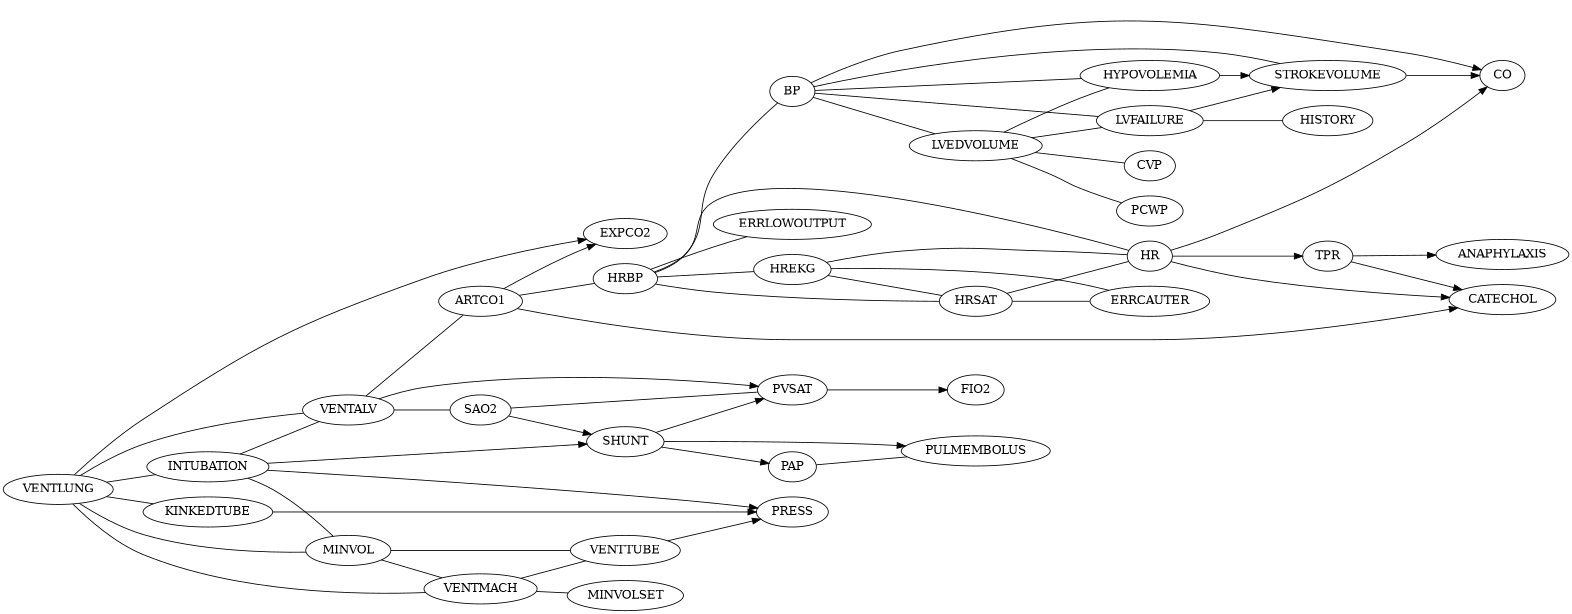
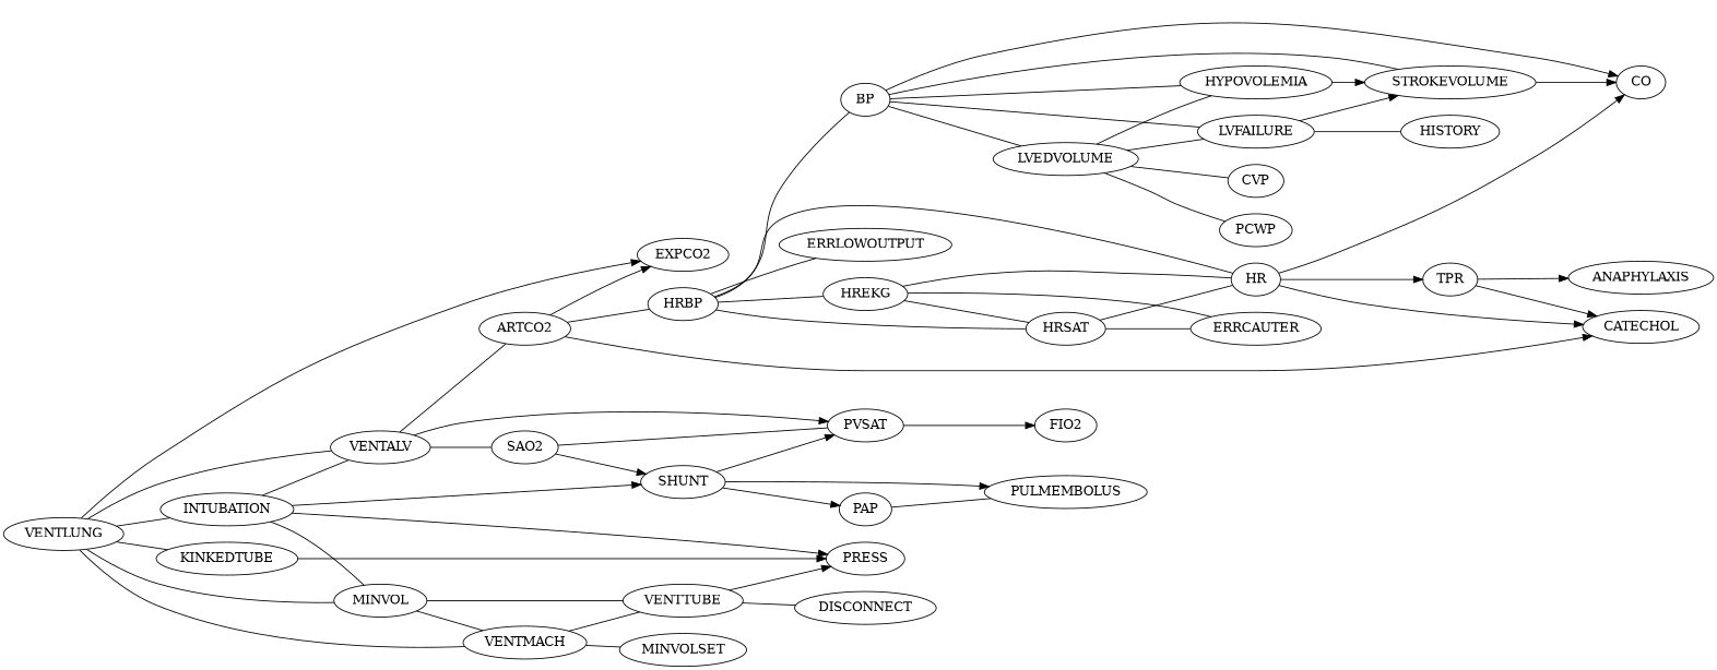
  digraph {
    rankdir=LR
    edge [dir=none]
    HR
    TPR
    CO
    CATECHOL
    ANAPHYLAXIS
    SHUNT
    PULMEMBOLUS
    PVSAT
    PAP
    FIO2
    HYPOVOLEMIA
    STROKEVOLUME
    LVFAILURE
    HISTORY
-   ARTCO2 [label=ARTCO1]
+   ARTCO2
    EXPCO2
    HRBP
    BP
    HREKG
    HRSAT
    ERRLOWOUTPUT
    VENTALV
    SAO2
    LVEDVOLUME
    PCWP
    CVP
    VENTLUNG
    INTUBATION
    KINKEDTUBE
    VENTMACH
    MINVOL
    PRESS
    VENTTUBE
    MINVOLSET
+   DISCONNECT
    ERRCAUTER
    HR -> TPR [dir=""]
    HR -> CO [dir=""]
    HR -> CATECHOL [dir=""]
    TPR -> CATECHOL [dir=""]
    TPR -> ANAPHYLAXIS [dir=""]
    SHUNT -> PULMEMBOLUS [dir=""]
    SHUNT -> PVSAT [dir=""]
    SHUNT -> PAP [dir=""]
    PVSAT -> FIO2 [dir=""]
    PAP -> PULMEMBOLUS
    HYPOVOLEMIA -> STROKEVOLUME [dir=""]
    STROKEVOLUME -> CO [dir=""]
    LVFAILURE -> STROKEVOLUME [dir=""]
    LVFAILURE -> HISTORY
    ARTCO2 -> CATECHOL [dir=""]
    ARTCO2 -> EXPCO2 [dir=""]
    ARTCO2 -> HRBP
    HRBP -> HR
    HRBP -> BP
    HRBP -> HREKG
    HRBP -> HRSAT
    HRBP -> ERRLOWOUTPUT
    BP -> CO [dir=""]
    BP -> HYPOVOLEMIA
    BP -> STROKEVOLUME
    BP -> LVFAILURE
    BP -> LVEDVOLUME
    HREKG -> HR
    HREKG -> HRSAT
    HREKG -> ERRCAUTER
    HRSAT -> HR
    HRSAT -> ERRCAUTER
    VENTALV -> PVSAT [dir=""]
    VENTALV -> ARTCO2
    VENTALV -> SAO2
    SAO2 -> SHUNT [dir=""]
    SAO2 -> PVSAT
    LVEDVOLUME -> HYPOVOLEMIA
    LVEDVOLUME -> LVFAILURE
    LVEDVOLUME -> PCWP
    LVEDVOLUME -> CVP
    VENTLUNG -> EXPCO2 [dir=""]
    VENTLUNG -> VENTALV
    VENTLUNG -> INTUBATION
    VENTLUNG -> KINKEDTUBE
    VENTLUNG -> VENTMACH
    VENTLUNG -> MINVOL
    INTUBATION -> SHUNT [dir=""]
    INTUBATION -> VENTALV
    INTUBATION -> MINVOL
    INTUBATION -> PRESS [dir=""]
    KINKEDTUBE -> PRESS [dir=""]
    VENTMACH -> VENTTUBE
    VENTMACH -> MINVOLSET
    MINVOL -> VENTMACH
    MINVOL -> VENTTUBE
    VENTTUBE -> PRESS [dir=""]
+   VENTTUBE -> DISCONNECT
  }
